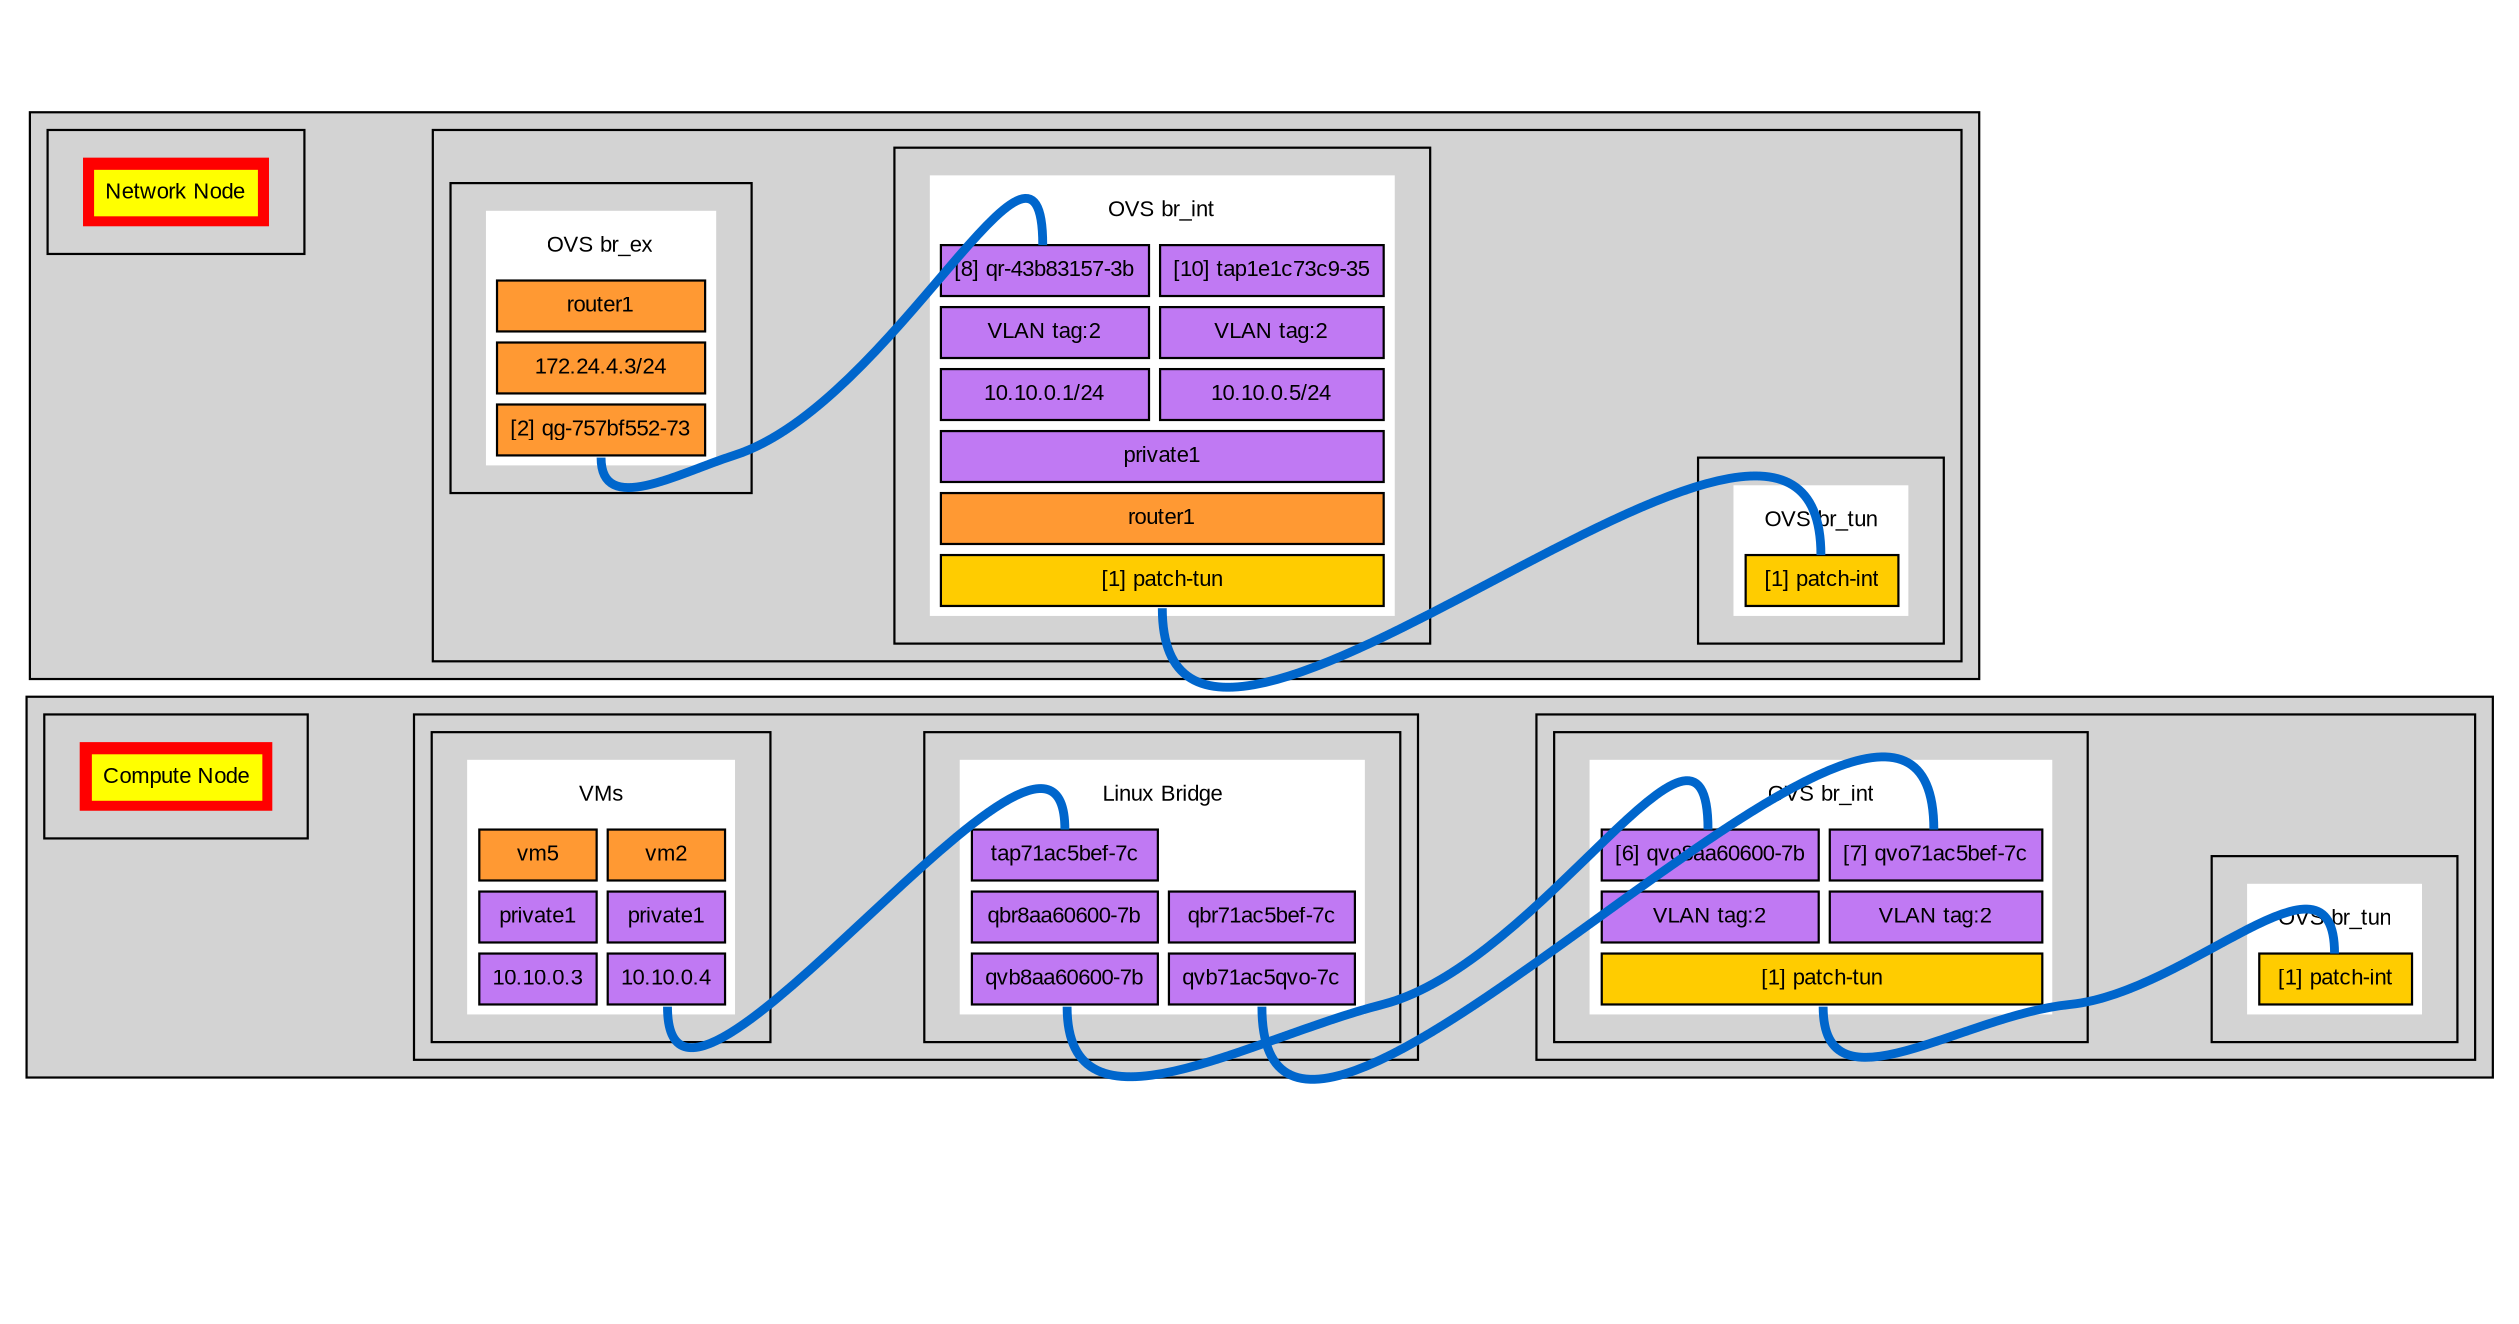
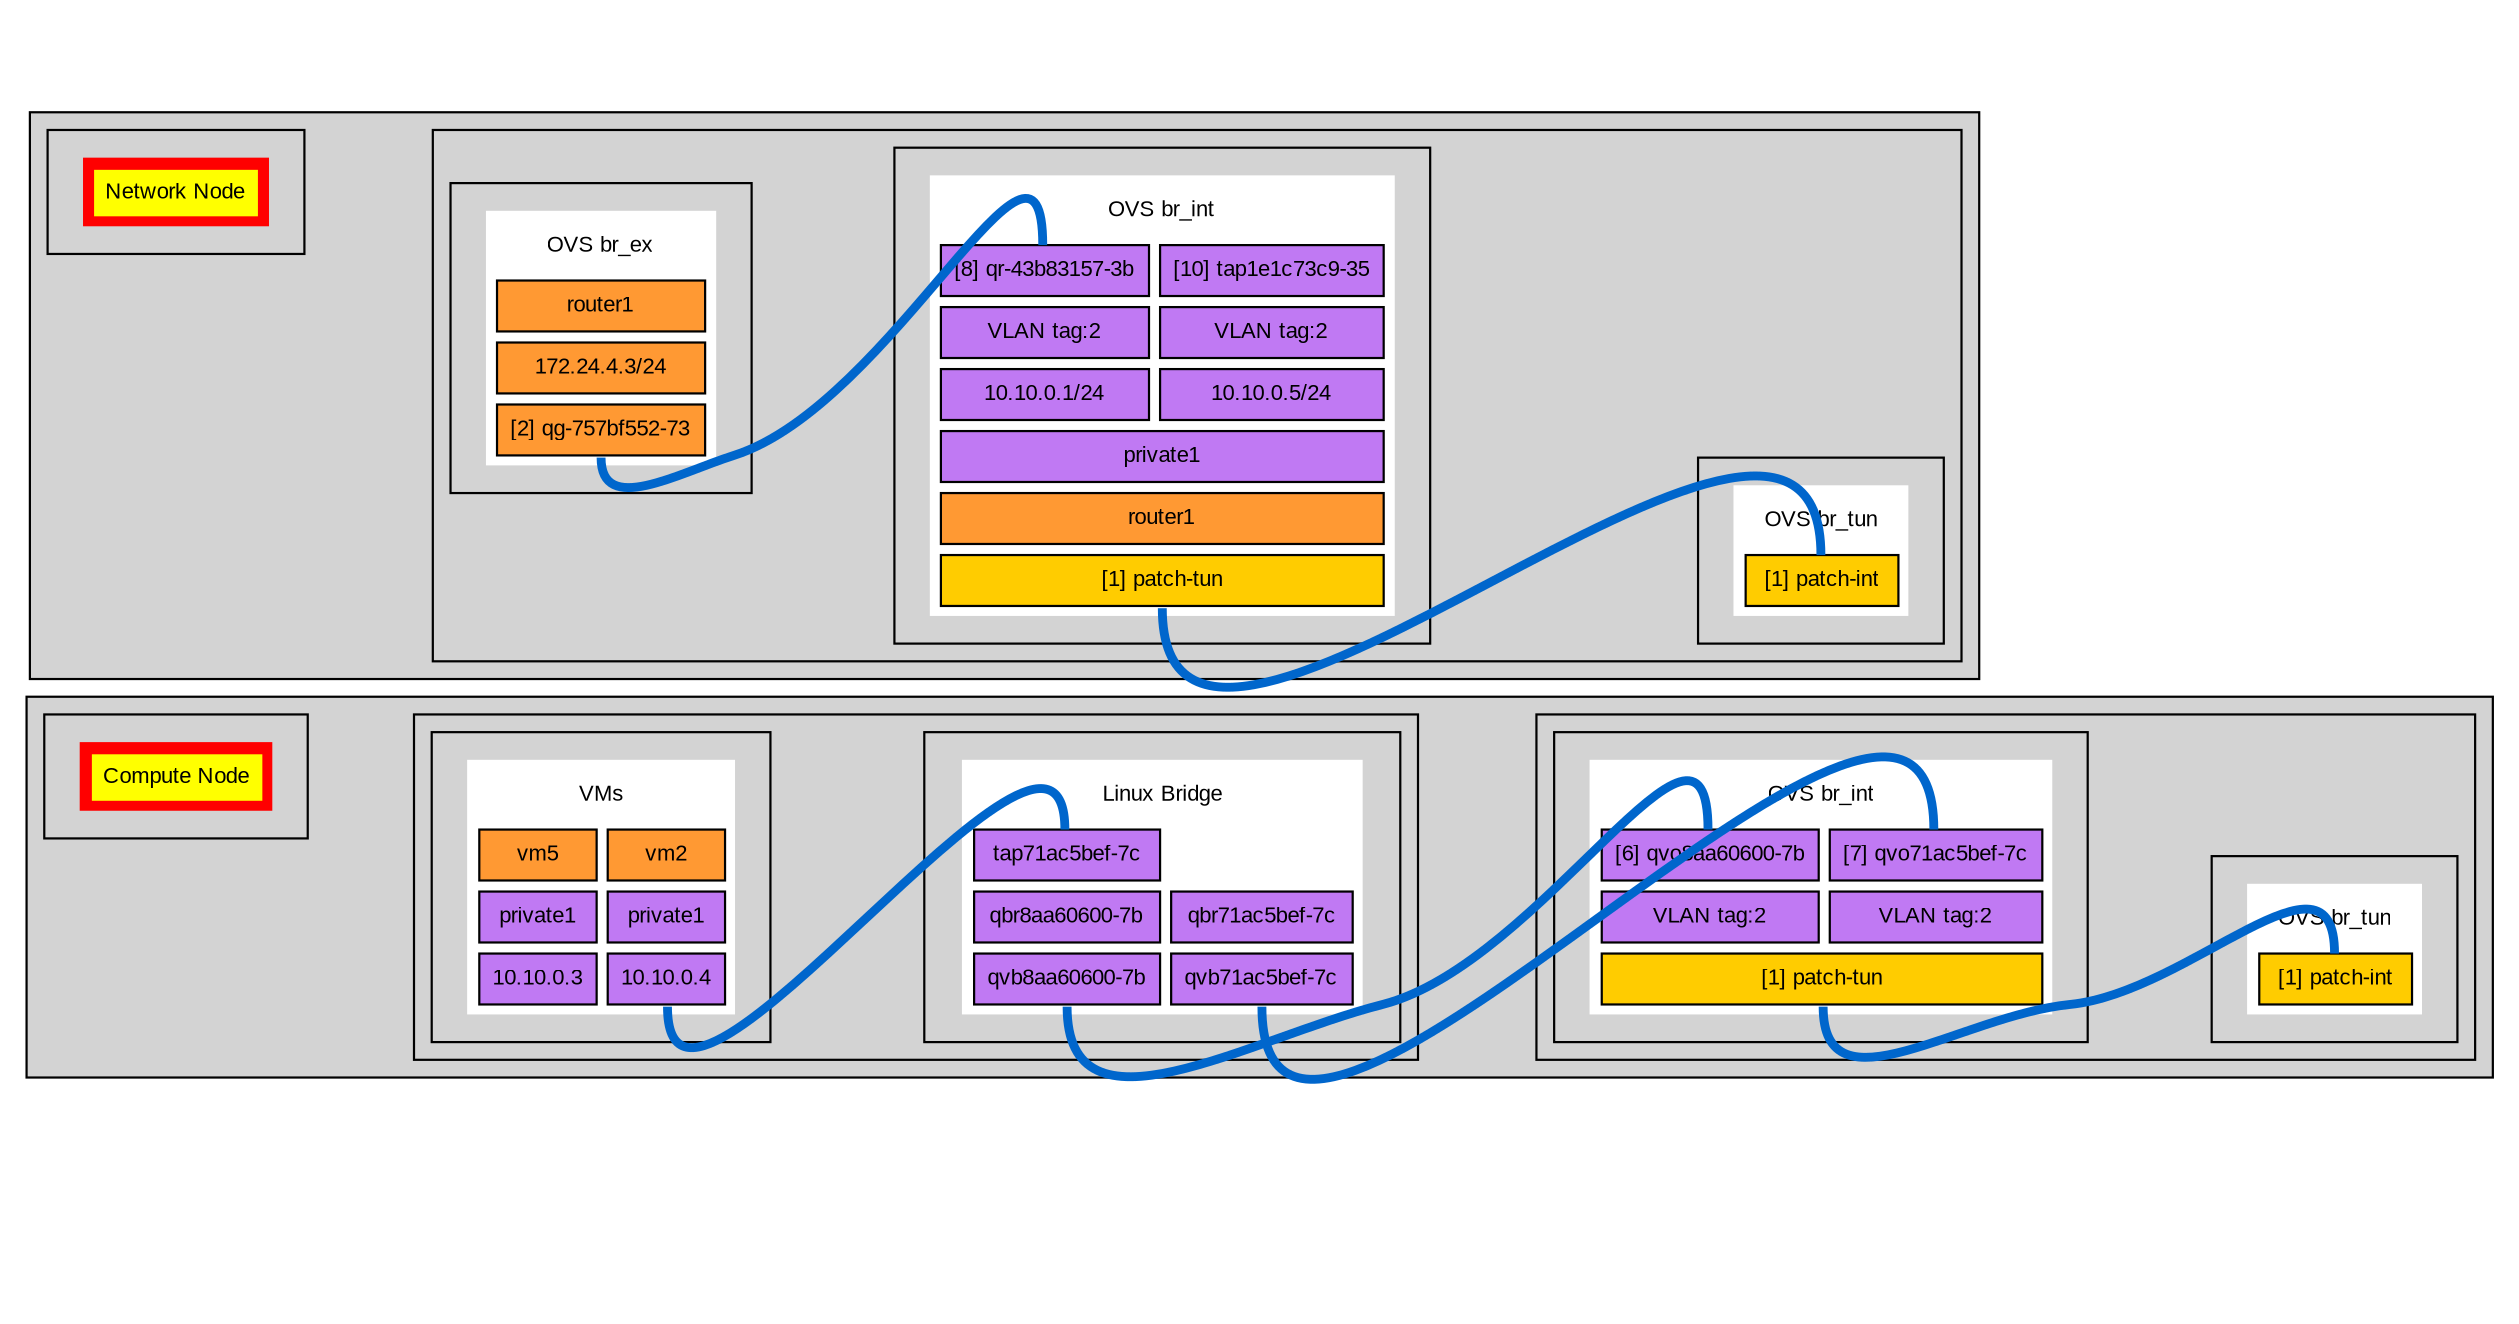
  digraph {
    compound=true
    concentrate=true
    fontname="Liberation Sans"
    fontsize=10
    rankdir=LR
    ranksep=1
    node [fontname="Liberation Sans" fontsize=10 shape=plaintext]
    edge [color="#0066cc" dir=none fontname="Liberation Sans" headport=n penwidth=4 tailport=s]
    n1 [label=< <TABLE BORDER="0" CELLBORDER="1" CELLSPACING="5" CELLPADDING="5" BGCOLOR="red"> <TR> <TD COLSPAN="1" BORDER="0" BGCOLOR="yellow" PORT="ComputeNode">Compute Node</TD> </TR> </TABLE>>]
    n2 [label=< <TABLE BORDER="0" CELLBORDER="1" CELLSPACING="5" CELLPADDING="5" BGCOLOR="white"> <TR> <TD COLSPAN="2" BORDER="0" BGCOLOR="white" PORT="VMs">VMs</TD> </TR> <TR> <TD ROWSPAN="1" COLSPAN="1" BGCOLOR="#ff9933">vm5</TD> <TD ROWSPAN="1" COLSPAN="1" BGCOLOR="#ff9933">vm2</TD> </TR> <TR> <TD ROWSPAN="1" COLSPAN="1" BGCOLOR="#c079f3">private1</TD> <TD ROWSPAN="1" COLSPAN="1" BGCOLOR="#c079f3">private1</TD> </TR> <TR> <TD ROWSPAN="1" COLSPAN="1" BGCOLOR="#c079f3" PORT="101003">10.10.0.3</TD> <TD ROWSPAN="1" COLSPAN="1" BGCOLOR="#c079f3" PORT="101004">10.10.0.4</TD> </TR> </TABLE>>]
-   n3 [label=< <TABLE BORDER="0" CELLBORDER="1" CELLSPACING="5" CELLPADDING="5" BGCOLOR="white"> <TR> <TD COLSPAN="2" BORDER="0" BGCOLOR="white" PORT="LinuxBridge">Linux Bridge</TD> </TR> <TR> <TD ROWSPAN="1" COLSPAN="1" BGCOLOR="#c079f3" PORT="tap71ac5bef_7c">tap71ac5bef-7c</TD> </TR> <TR> <TD ROWSPAN="1" COLSPAN="1" BGCOLOR="#c079f3" PORT="qbr8aa60600_7b">qbr8aa60600-7b</TD> <TD ROWSPAN="1" COLSPAN="1" BGCOLOR="#c079f3" PORT="qbr71ac5bef_7c">qbr71ac5bef-7c</TD> </TR> <TR> <TD ROWSPAN="1" COLSPAN="1" BGCOLOR="#c079f3" PORT="qvb8aa60600_7b">qvb8aa60600-7b</TD> <TD ROWSPAN="1" COLSPAN="1" BGCOLOR="#c079f3" PORT="qvb71ac5bef_7c">qvb71ac5qvo-7c</TD> </TR> </TABLE>>]
+   n3 [label=< <TABLE BORDER="0" CELLBORDER="1" CELLSPACING="5" CELLPADDING="5" BGCOLOR="white"> <TR> <TD COLSPAN="2" BORDER="0" BGCOLOR="white" PORT="LinuxBridge">Linux Bridge</TD> </TR> <TR> <TD ROWSPAN="1" COLSPAN="1" BGCOLOR="#c079f3" PORT="tap71ac5bef_7c">tap71ac5bef-7c</TD> </TR> <TR> <TD ROWSPAN="1" COLSPAN="1" BGCOLOR="#c079f3" PORT="qbr8aa60600_7b">qbr8aa60600-7b</TD> <TD ROWSPAN="1" COLSPAN="1" BGCOLOR="#c079f3" PORT="qbr71ac5bef_7c">qbr71ac5bef-7c</TD> </TR> <TR> <TD ROWSPAN="1" COLSPAN="1" BGCOLOR="#c079f3" PORT="qvb8aa60600_7b">qvb8aa60600-7b</TD> <TD ROWSPAN="1" COLSPAN="1" BGCOLOR="#c079f3" PORT="qvb71ac5bef_7c">qvb71ac5bef-7c</TD> </TR> </TABLE>>]
    n4 [label=< <TABLE BORDER="0" CELLBORDER="1" CELLSPACING="5" CELLPADDING="5" BGCOLOR="white"> <TR> <TD COLSPAN="2" BORDER="0" BGCOLOR="white" PORT="OVSbr_int">OVS br_int</TD> </TR> <TR> <TD ROWSPAN="1" COLSPAN="1" BGCOLOR="#c079f3" PORT="qvo8aa60600_7b">[6] qvo8aa60600-7b</TD> <TD ROWSPAN="1" COLSPAN="1" BGCOLOR="#c079f3" PORT="qvo71ac5bef_7c">[7] qvo71ac5bef-7c</TD> </TR> <TR> <TD ROWSPAN="1" COLSPAN="1" BGCOLOR="#c079f3" PORT="qvo8aa60600_7btag_2">VLAN tag:2</TD> <TD ROWSPAN="1" COLSPAN="1" BGCOLOR="#c079f3" PORT="qvo71ac5bef_7ctag_2">VLAN tag:2</TD> </TR> <TR> <TD ROWSPAN="1" COLSPAN="2" BGCOLOR="#ffcc00" PORT="patch_tun">[1] patch-tun</TD> </TR> </TABLE>>]
    n5 [label=< <TABLE BORDER="0" CELLBORDER="1" CELLSPACING="5" CELLPADDING="5" BGCOLOR="white"> <TR> <TD COLSPAN="2" BORDER="0" BGCOLOR="white" PORT="OVSbr_tun">OVS br_tun</TD> </TR> <TR> <TD ROWSPAN="1" COLSPAN="2" BGCOLOR="#ffcc00" PORT="patch_int">[1] patch-int</TD> </TR> </TABLE>>]
    n6 [label=< <TABLE BORDER="0" CELLBORDER="1" CELLSPACING="5" CELLPADDING="5" BGCOLOR="white"> <TR> <TD COLSPAN="1" BORDER="0" BGCOLOR="white" PORT="OVSbr_ex">OVS br_ex</TD> </TR> <TR> <TD ROWSPAN="1" COLSPAN="1" BGCOLOR="#ff9933" PORT="router1">router1</TD> </TR> <TR> <TD ROWSPAN="1" COLSPAN="1" BGCOLOR="#ff9933" PORT="172.24.4.3/24">172.24.4.3/24</TD> </TR> <TR> <TD ROWSPAN="1" COLSPAN="1" BGCOLOR="#ff9933" PORT="qg_757bf552_73">[2] qg-757bf552-73</TD> </TR> </TABLE>>]
    n7 [label=< <TABLE BORDER="0" CELLBORDER="1" CELLSPACING="5" CELLPADDING="5" BGCOLOR="white"> <TR> <TD COLSPAN="2" BORDER="0" BGCOLOR="white" PORT="OVSbr_int">OVS br_int</TD> </TR> <TR> <TD ROWSPAN="1" COLSPAN="1" BGCOLOR="#c079f3" PORT="qr_43b83157_3b">[8] qr-43b83157-3b</TD> <TD ROWSPAN="1" COLSPAN="1" BGCOLOR="#c079f3" PORT="tap1e1c73c9_35">[10] tap1e1c73c9-35</TD> </TR> <TR> <TD ROWSPAN="1" COLSPAN="1" BGCOLOR="#c079f3" PORT="qr_43b83157_3btag_2">VLAN tag:2</TD> <TD ROWSPAN="1" COLSPAN="1" BGCOLOR="#c079f3" PORT="tap1e1c73c9_35tag_2">VLAN tag:2</TD> </TR> <TR> <TD ROWSPAN="1" COLSPAN="1" BGCOLOR="#c079f3" PORT="qr_43b83157_3b10.10.0.1/24">10.10.0.1/24</TD> <TD ROWSPAN="1" COLSPAN="1" BGCOLOR="#c079f3" PORT="tap1e1c73c9_3510.10.0.5/24">10.10.0.5/24</TD> </TR> <TR> <TD ROWSPAN="1" COLSPAN="2" BGCOLOR="#c079f3" PORT="private1">private1</TD> </TR> <TR> <TD ROWSPAN="1" COLSPAN="2" BGCOLOR="#ff9933" PORT="router1">router1</TD> </TR> <TR> <TD ROWSPAN="1" COLSPAN="2" BGCOLOR="#ffcc00" PORT="patch_tun">[1] patch-tun</TD> </TR> </TABLE>>]
    n8 [label=< <TABLE BORDER="0" CELLBORDER="1" CELLSPACING="5" CELLPADDING="5" BGCOLOR="white"> <TR> <TD COLSPAN="2" BORDER="0" BGCOLOR="white" PORT="OVSbr_tun">OVS br_tun</TD> </TR> <TR> <TD ROWSPAN="1" COLSPAN="2" BGCOLOR="#ffcc00" PORT="patch_int">[1] patch-int</TD> </TR> </TABLE>>]
    n9 [label=< <TABLE BORDER="0" CELLBORDER="1" CELLSPACING="5" CELLPADDING="5" BGCOLOR="red"> <TR> <TD COLSPAN="1" BORDER="0" BGCOLOR="yellow" PORT="NetworkNode">Network Node</TD> </TR> </TABLE>>]
    subgraph cluster_1 {
      style=filled
      subgraph cluster_2 {
        style=filled
        n1
      }
      subgraph cluster_3 {
        style=filled
        subgraph cluster_4 {
          style=filled
          n2
        }
        subgraph cluster_5 {
          style=filled
          n3
        }
      }
      subgraph cluster_6 {
        style=filled
        subgraph cluster_7 {
          style=filled
          n4
        }
        subgraph cluster_8 {
          style=filled
          n5
        }
      }
    }
    subgraph cluster_9 {
      style=filled
      subgraph cluster_10 {
        style=filled
        subgraph cluster_11 {
          style=filled
          n6
        }
        subgraph cluster_12 {
          style=filled
          n7
        }
        subgraph cluster_13 {
          style=filled
          n8
        }
      }
      subgraph cluster_14 {
        style=filled
        n9
      }
    }
    n1 -> n2 [style=invis]
    n2 -> n3 [headport="tap71ac5bef_7c:n" tailport="101004:s"]
    n3 -> n4 [headport="qvo8aa60600_7b:n" tailport="qvb8aa60600_7b:s"]
    n3 -> n4 [headport="qvo71ac5bef_7c:n" tailport="qvb71ac5bef_7c:s"]
    n4 -> n5 [headport="patch_int:n" tailport="patch_tun:s"]
    n6 -> n7 [headport="qr_43b83157_3b:n" tailport="qg_757bf552_73:s"]
    n7 -> n8 [headport="patch_int:n" tailport="patch_tun:s"]
    n9 -> n6 [style=invis]
  }
